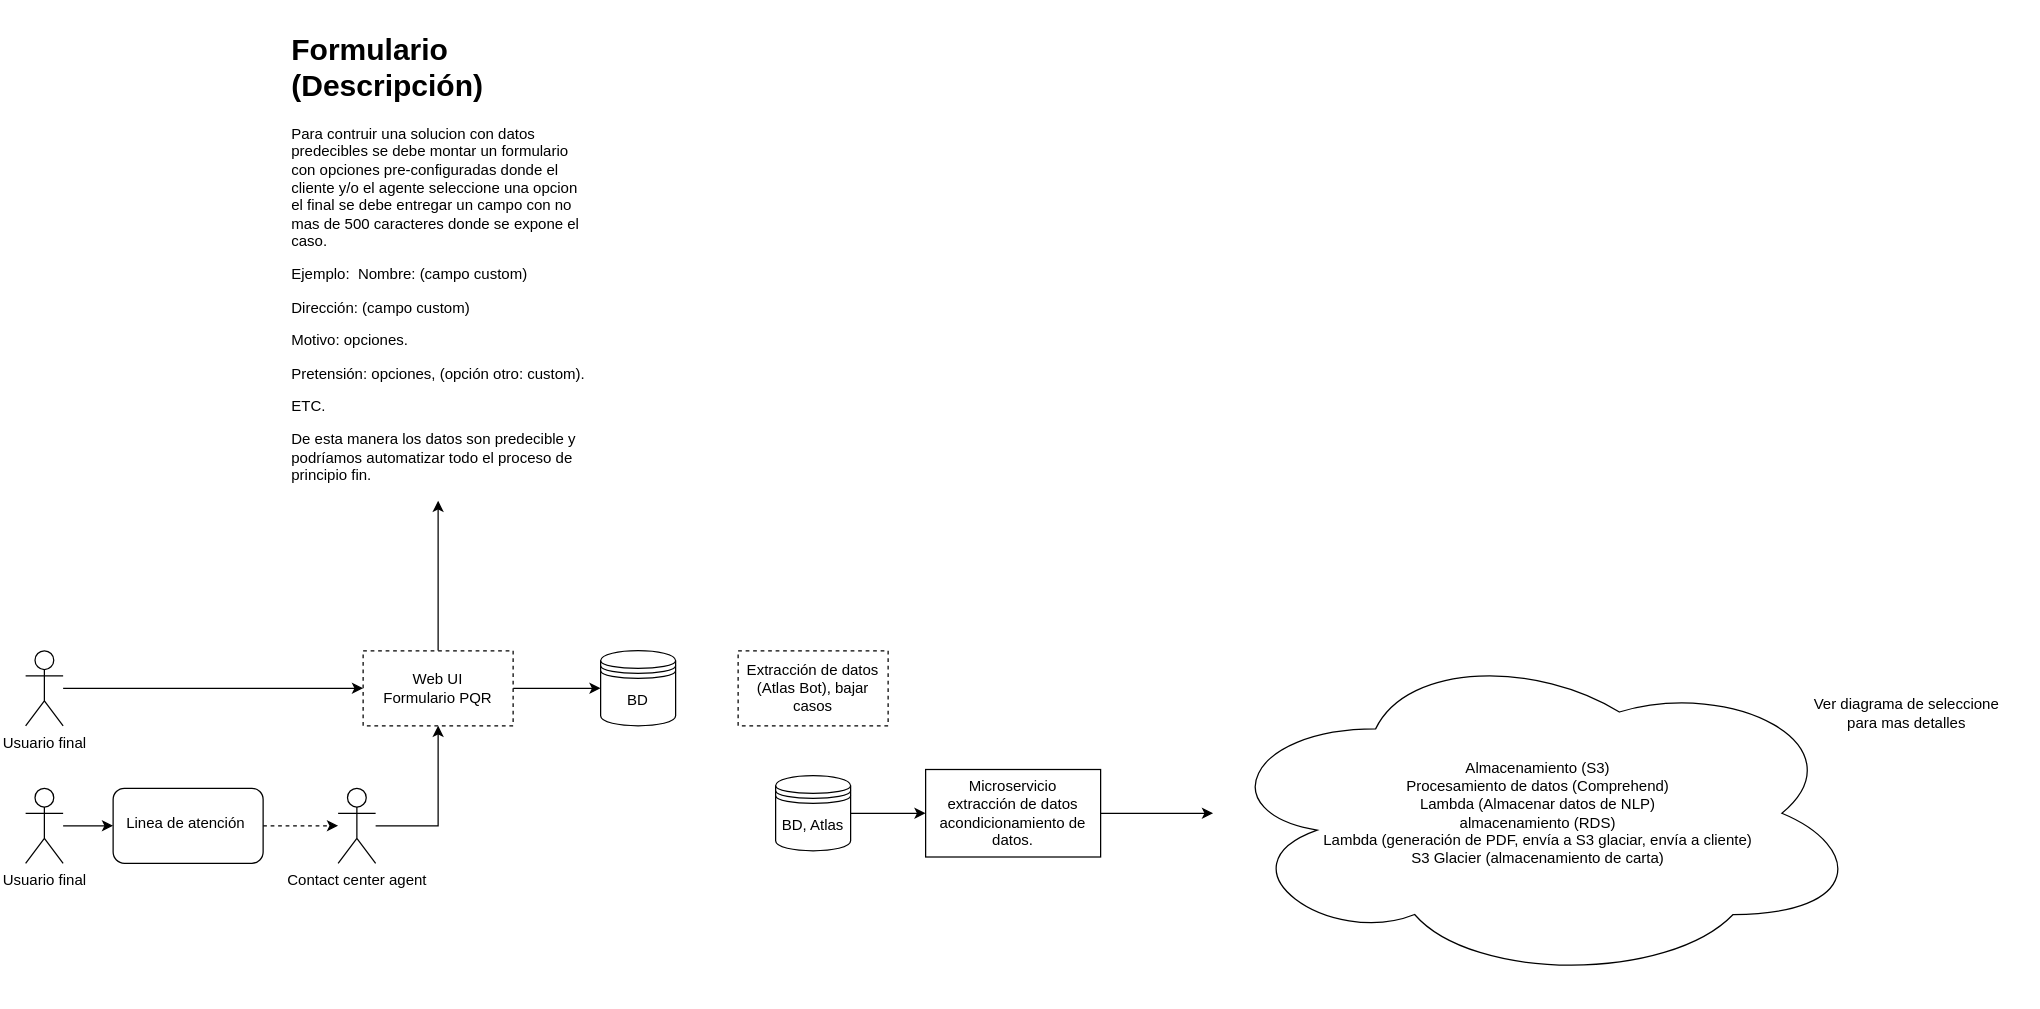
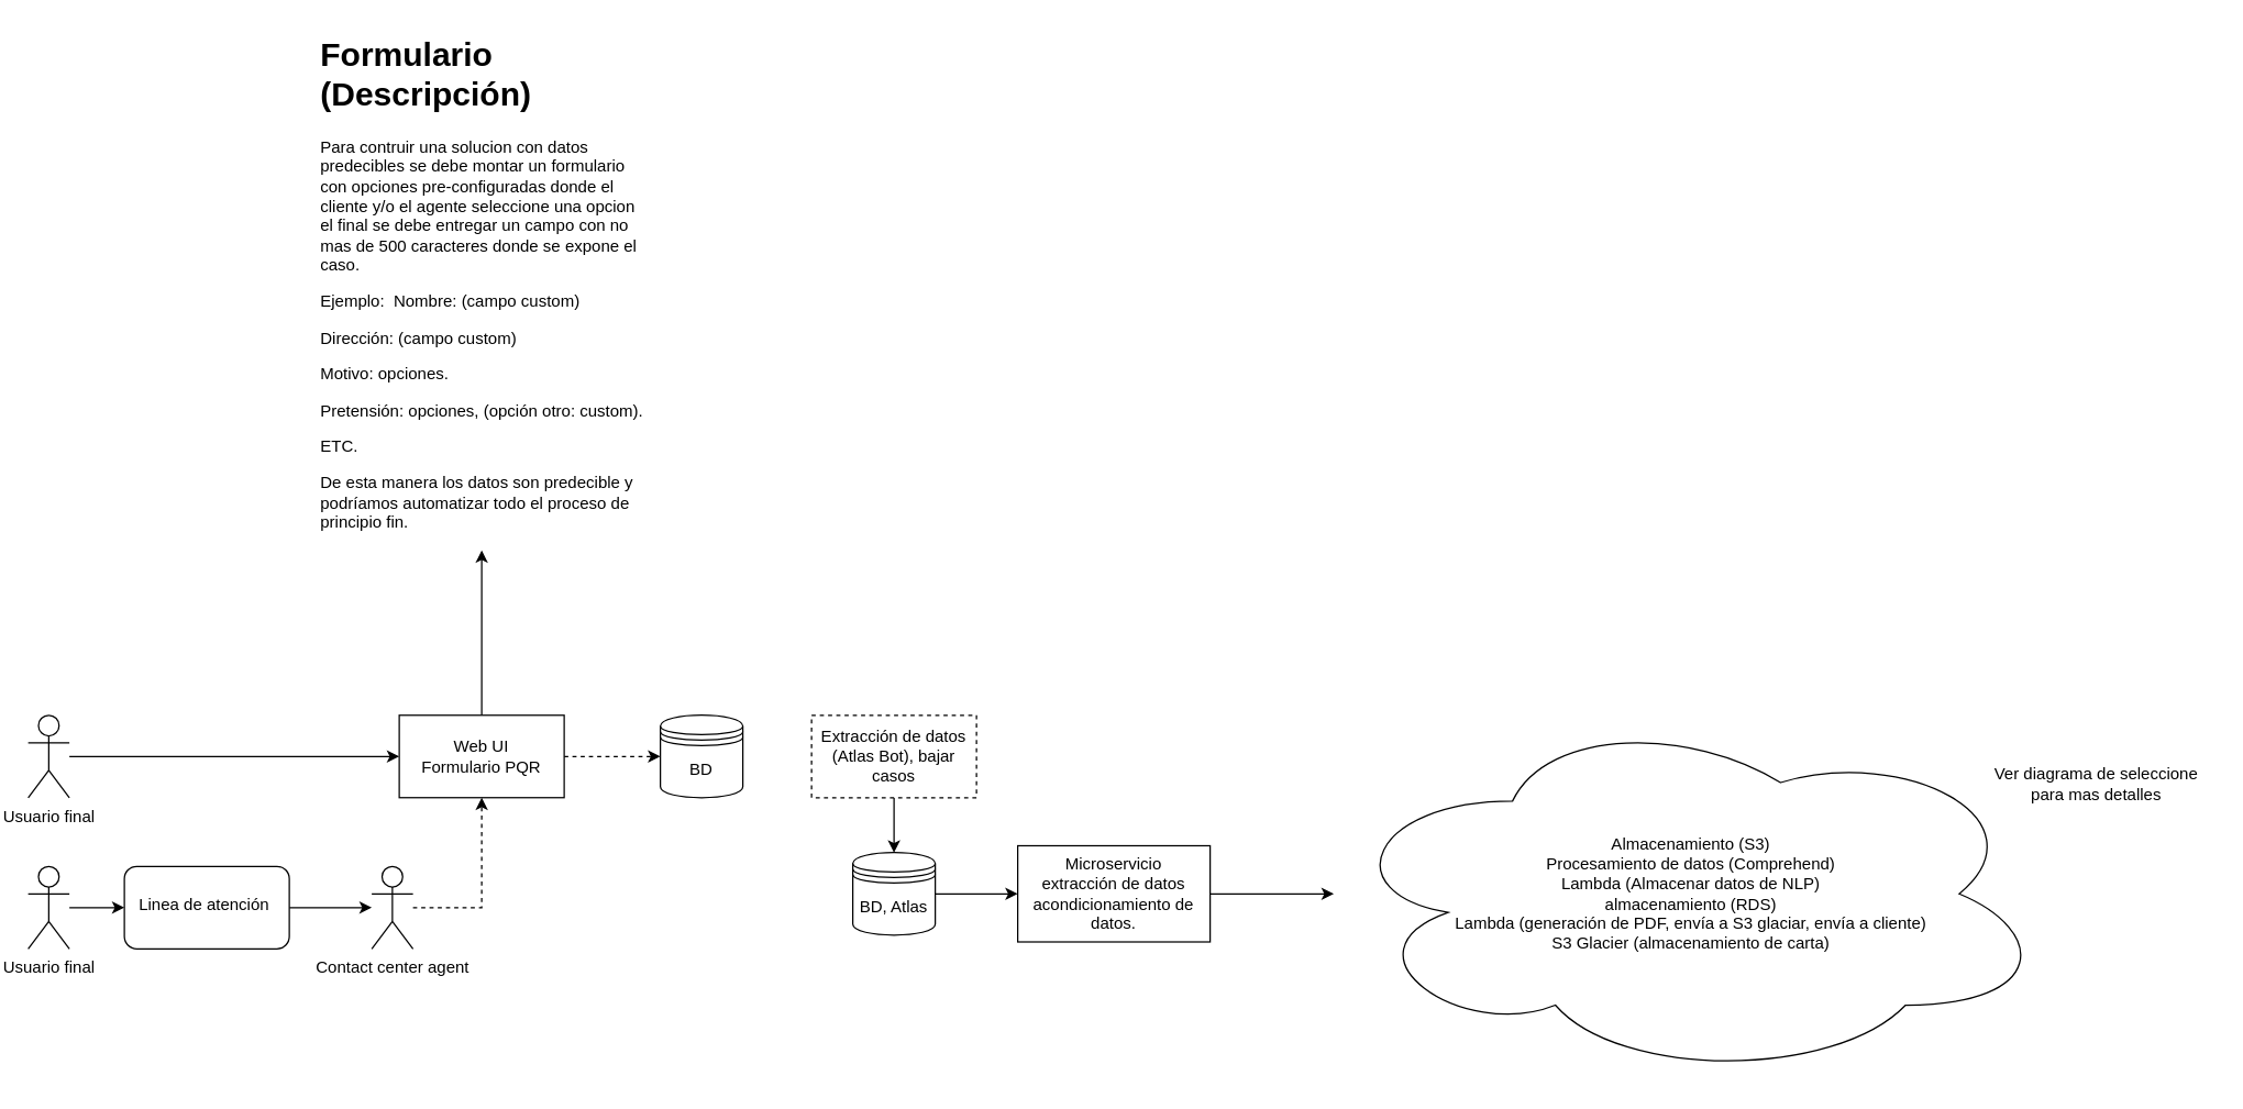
  <mxCell id="0" />
  <mxCell id="1" parent="0" />
  <mxCell id="2" value="" style="edgeStyle=orthogonalEdgeStyle;rounded=0;orthogonalLoop=1;jettySize=auto;html=1;" edge="1" parent="1" source="3" target="8"><mxGeometry relative="1" as="geometry" /></mxCell>
  <mxCell id="3" value="Usuario final" style="shape=umlActor;verticalLabelPosition=bottom;verticalAlign=top;html=1;outlineConnect=0;" vertex="1" parent="1"><mxGeometry x="20" y="520" width="30" height="60" as="geometry" /></mxCell>
  <mxCell id="4" value="" style="edgeStyle=orthogonalEdgeStyle;rounded=0;orthogonalLoop=1;jettySize=auto;html=1;" edge="1" parent="1" source="5" target="10"><mxGeometry relative="1" as="geometry" /></mxCell>
  <mxCell id="5" value="Usuario final" style="shape=umlActor;verticalLabelPosition=bottom;verticalAlign=top;html=1;outlineConnect=0;" vertex="1" parent="1"><mxGeometry x="20" y="630" width="30" height="60" as="geometry" /></mxCell>
- <mxCell id="6" value="" style="edgeStyle=orthogonalEdgeStyle;rounded=0;orthogonalLoop=1;jettySize=auto;html=1;" edge="1" parent="1" source="8" target="13"><mxGeometry relative="1" as="geometry" /></mxCell>
+ <mxCell id="6" value="" style="edgeStyle=orthogonalEdgeStyle;rounded=0;orthogonalLoop=1;jettySize=auto;html=1;dashed=1;" edge="1" parent="1" source="8" target="13"><mxGeometry relative="1" as="geometry" /></mxCell>
  <mxCell id="7" value="" style="edgeStyle=orthogonalEdgeStyle;rounded=0;orthogonalLoop=1;jettySize=auto;html=1;" edge="1" parent="1" source="8" target="14"><mxGeometry relative="1" as="geometry" /></mxCell>
- <mxCell id="8" value="Web UI&lt;br&gt;Formulario PQR" style="rounded=0;whiteSpace=wrap;html=1;dashed=1;" vertex="1" parent="1"><mxGeometry x="290" y="520" width="120" height="60" as="geometry" /></mxCell>
- <mxCell id="9" value="" style="edgeStyle=orthogonalEdgeStyle;rounded=0;orthogonalLoop=1;jettySize=auto;html=1;dashed=1;" edge="1" parent="1" source="10" target="12"><mxGeometry relative="1" as="geometry" /></mxCell>
+ <mxCell id="8" value="Web UI&lt;br&gt;Formulario PQR" style="rounded=0;whiteSpace=wrap;html=1;" vertex="1" parent="1"><mxGeometry x="290" y="520" width="120" height="60" as="geometry" /></mxCell>
+ <mxCell id="9" value="" style="edgeStyle=orthogonalEdgeStyle;rounded=0;orthogonalLoop=1;jettySize=auto;html=1;" edge="1" parent="1" source="10" target="12"><mxGeometry relative="1" as="geometry" /></mxCell>
  <mxCell id="10" value="&lt;br&gt;Linea de atención&amp;nbsp;" style="whiteSpace=wrap;html=1;verticalAlign=top;rounded=1;" vertex="1" parent="1"><mxGeometry x="90" y="630" width="120" height="60" as="geometry" /></mxCell>
- <mxCell id="11" style="edgeStyle=orthogonalEdgeStyle;rounded=0;orthogonalLoop=1;jettySize=auto;html=1;entryX=0.5;entryY=1;entryDx=0;entryDy=0;" edge="1" parent="1" source="12" target="8"><mxGeometry relative="1" as="geometry"><Array as="points"><mxPoint x="350" y="660" /></Array></mxGeometry></mxCell>
+ <mxCell id="11" style="edgeStyle=orthogonalEdgeStyle;rounded=0;orthogonalLoop=1;jettySize=auto;html=1;entryX=0.5;entryY=1;entryDx=0;entryDy=0;dashed=1;" edge="1" parent="1" source="12" target="8"><mxGeometry relative="1" as="geometry"><Array as="points"><mxPoint x="350" y="660" /></Array></mxGeometry></mxCell>
  <mxCell id="12" value="Contact center agent" style="shape=umlActor;verticalLabelPosition=bottom;verticalAlign=top;html=1;outlineConnect=0;" vertex="1" parent="1"><mxGeometry x="270" y="630" width="30" height="60" as="geometry" /></mxCell>
  <mxCell id="13" value="BD" style="shape=datastore;whiteSpace=wrap;html=1;" vertex="1" parent="1"><mxGeometry x="480" y="520" width="60" height="60" as="geometry" /></mxCell>
  <mxCell id="14" value="&lt;h1&gt;Formulario (Descripción)&lt;/h1&gt;&lt;p&gt;Para contruir una solucion con datos predecibles se debe montar un formulario con opciones pre-configuradas donde el cliente y/o el agente seleccione una opcion el final se debe entregar un campo con no mas de 500 caracteres donde se expone el caso.&lt;/p&gt;&lt;p&gt;Ejemplo:&amp;nbsp; Nombre: (campo custom)&lt;/p&gt;&lt;p&gt;Dirección: (campo custom)&lt;/p&gt;&lt;p&gt;Motivo: opciones.&lt;/p&gt;&lt;p&gt;Pretensión: opciones, (opción otro: custom).&lt;/p&gt;&lt;p&gt;ETC.&lt;/p&gt;&lt;p&gt;De esta manera los datos son predecible y podríamos automatizar todo el proceso de principio fin.&lt;/p&gt;&lt;p&gt;&lt;br&gt;&lt;/p&gt;" style="text;html=1;strokeColor=none;fillColor=none;spacing=5;spacingTop=-20;whiteSpace=wrap;overflow=hidden;rounded=0;" vertex="1" parent="1"><mxGeometry x="227.5" y="20" width="245" height="380" as="geometry" /></mxCell>
+ <mxCell id="15" value="" style="edgeStyle=orthogonalEdgeStyle;rounded=0;orthogonalLoop=1;jettySize=auto;html=1;" edge="1" parent="1" source="16" target="18"><mxGeometry relative="1" as="geometry" /></mxCell>
  <mxCell id="16" value="Extracción de datos&lt;br&gt;(Atlas Bot), bajar casos" style="whiteSpace=wrap;html=1;dashed=1;" vertex="1" parent="1"><mxGeometry x="590" y="520" width="120" height="60" as="geometry" /></mxCell>
  <mxCell id="17" value="" style="edgeStyle=orthogonalEdgeStyle;rounded=0;orthogonalLoop=1;jettySize=auto;html=1;" edge="1" parent="1" source="18" target="20"><mxGeometry relative="1" as="geometry" /></mxCell>
  <mxCell id="18" value="BD, Atlas" style="shape=datastore;whiteSpace=wrap;html=1;" vertex="1" parent="1"><mxGeometry x="620" y="620" width="60" height="60" as="geometry" /></mxCell>
  <mxCell id="19" value="" style="edgeStyle=orthogonalEdgeStyle;rounded=0;orthogonalLoop=1;jettySize=auto;html=1;" edge="1" parent="1" source="20" target="21"><mxGeometry relative="1" as="geometry" /></mxCell>
  <mxCell id="20" value="Microservicio&lt;br&gt;extracción de datos&lt;br&gt;acondicionamiento de datos." style="whiteSpace=wrap;html=1;" vertex="1" parent="1"><mxGeometry x="740" y="615" width="140" height="70" as="geometry" /></mxCell>
  <mxCell id="21" value="Almacenamiento (S3)&lt;br&gt;Procesamiento de datos (Comprehend)&lt;br&gt;Lambda (Almacenar datos de NLP)&lt;br&gt;almacenamiento (RDS)&lt;br&gt;Lambda (generación de PDF, envía a S3 glaciar, envía a cliente)&lt;br&gt;S3 Glacier (almacenamiento de carta)" style="ellipse;shape=cloud;whiteSpace=wrap;html=1;" vertex="1" parent="1"><mxGeometry x="970" y="515" width="520" height="270" as="geometry" /></mxCell>
  <mxCell id="22" value="Ver diagrama de seleccione para mas detalles" style="text;html=1;strokeColor=none;fillColor=none;align=center;verticalAlign=middle;whiteSpace=wrap;rounded=0;" vertex="1" parent="1"><mxGeometry x="1440" y="540" width="170" height="60" as="geometry" /></mxCell>
